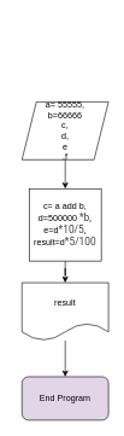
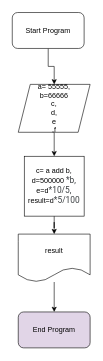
  <mxCell id="0" />
  <mxCell id="1" parent="0" />
+ <mxCell id="2" value="" style="edgeStyle=orthogonalEdgeStyle;rounded=0;orthogonalLoop=1;jettySize=auto;html=1;" edge="1" parent="1" source="3" target="6"><mxGeometry relative="1" as="geometry" /></mxCell>
+ <mxCell id="3" value="Start Program" style="rounded=1;whiteSpace=wrap;html=1;" vertex="1" parent="1"><mxGeometry x="20" y="20" width="120" height="60" as="geometry" /></mxCell>
  <mxCell id="4" value="End Program" style="rounded=1;whiteSpace=wrap;html=1;fillColor=#e1d5e7;" vertex="1" parent="1"><mxGeometry x="30" y="520" width="120" height="60" as="geometry" /></mxCell>
  <mxCell id="5" value="" style="edgeStyle=orthogonalEdgeStyle;rounded=0;orthogonalLoop=1;jettySize=auto;html=1;" edge="1" parent="1" source="6" target="8"><mxGeometry relative="1" as="geometry" /></mxCell>
  <mxCell id="6" value="a= 55555,&lt;br&gt;b=66666&lt;br&gt;c,&lt;br&gt;d,&lt;br&gt;e&lt;br&gt;,f&lt;br&gt;" style="shape=parallelogram;perimeter=parallelogramPerimeter;whiteSpace=wrap;html=1;fixedSize=1;" vertex="1" parent="1"><mxGeometry x="30" y="140" width="120" height="80" as="geometry" /></mxCell>
  <mxCell id="7" value="" style="edgeStyle=orthogonalEdgeStyle;rounded=0;orthogonalLoop=1;jettySize=auto;html=1;" edge="1" parent="1" source="8" target="10"><mxGeometry relative="1" as="geometry" /></mxCell>
  <mxCell id="8" value="c= a add b,&lt;br&gt;d=500000&amp;nbsp;&lt;span style=&quot;color: rgb(60 , 64 , 67) ; font-family: &amp;#34;roboto&amp;#34; , &amp;#34;helvetica neue&amp;#34; , &amp;#34;helvetica&amp;#34; , sans-serif ; font-size: 14px ; text-align: left ; background-color: rgb(255 , 255 , 255)&quot;&gt;*b,&lt;br&gt;&lt;/span&gt;e=d&lt;span style=&quot;color: rgb(60 , 64 , 67) ; font-family: &amp;#34;roboto&amp;#34; , &amp;#34;helvetica neue&amp;#34; , &amp;#34;helvetica&amp;#34; , sans-serif ; font-size: 14px ; text-align: left ; background-color: rgb(255 , 255 , 255)&quot;&gt;*10/5,&lt;br&gt;&lt;/span&gt;result=d&lt;span style=&quot;color: rgb(60 , 64 , 67) ; font-family: &amp;#34;roboto&amp;#34; , &amp;#34;helvetica neue&amp;#34; , &amp;#34;helvetica&amp;#34; , sans-serif ; font-size: 14px ; text-align: left ; background-color: rgb(255 , 255 , 255)&quot;&gt;*5/100&lt;/span&gt;" style="whiteSpace=wrap;html=1;aspect=fixed;" vertex="1" parent="1"><mxGeometry x="40" y="260" width="100" height="100" as="geometry" /></mxCell>
  <mxCell id="9" value="" style="edgeStyle=orthogonalEdgeStyle;rounded=0;orthogonalLoop=1;jettySize=auto;html=1;" edge="1" parent="1" source="10" target="4"><mxGeometry relative="1" as="geometry" /></mxCell>
  <mxCell id="10" value="result" style="shape=document;whiteSpace=wrap;html=1;boundedLbl=1;" vertex="1" parent="1"><mxGeometry x="30" y="390" width="120" height="80" as="geometry" /></mxCell>
